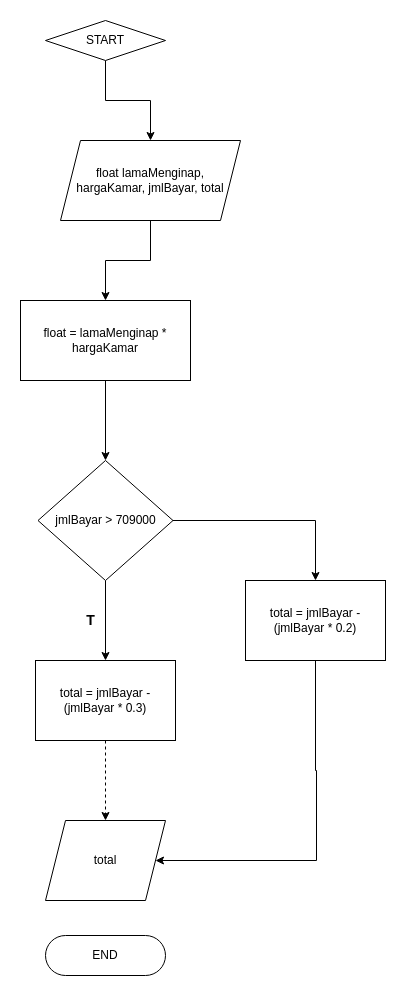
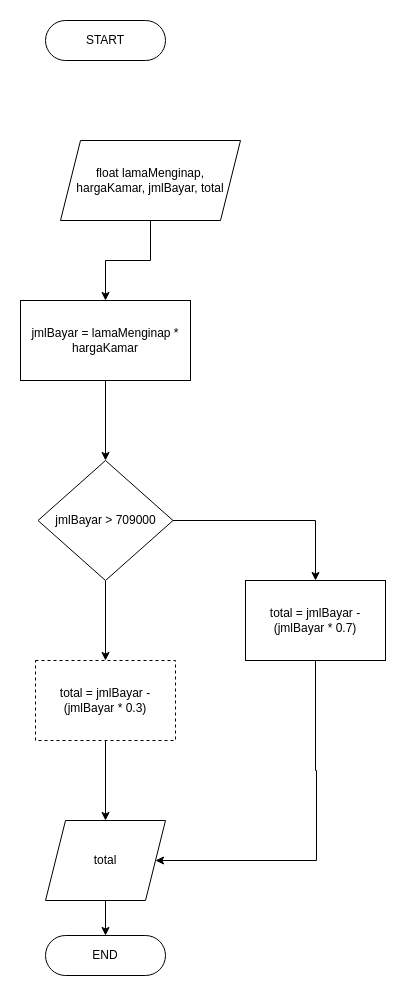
  <mxCell id="0" />
  <mxCell id="1" parent="0" />
- <mxCell id="2" style="edgeStyle=orthogonalEdgeStyle;rounded=0;orthogonalLoop=1;jettySize=auto;html=1;exitX=0.5;exitY=1;exitDx=0;exitDy=0;entryX=0.5;entryY=0;entryDx=0;entryDy=0;" edge="1" parent="1" source="3" target="6"><mxGeometry relative="1" as="geometry" /></mxCell>
- <mxCell id="3" value="START" style="rhombus;whiteSpace=wrap;html=1;arcSize=50;" vertex="1" parent="1"><mxGeometry x="45" y="20" width="120" height="40" as="geometry" /></mxCell>
+ <mxCell id="3" value="START" style="rounded=1;whiteSpace=wrap;html=1;arcSize=50;" vertex="1" parent="1"><mxGeometry x="45" y="20" width="120" height="40" as="geometry" /></mxCell>
  <mxCell id="4" value="END" style="rounded=1;whiteSpace=wrap;html=1;arcSize=50;" vertex="1" parent="1"><mxGeometry x="45" y="935" width="120" height="40" as="geometry" /></mxCell>
  <mxCell id="5" style="edgeStyle=orthogonalEdgeStyle;rounded=0;orthogonalLoop=1;jettySize=auto;html=1;exitX=0.5;exitY=1;exitDx=0;exitDy=0;entryX=0.5;entryY=0;entryDx=0;entryDy=0;" edge="1" parent="1" source="6" target="8"><mxGeometry relative="1" as="geometry" /></mxCell>
  <mxCell id="6" value="float&amp;nbsp;lamaMenginap, hargaKamar, jmlBayar, total" style="shape=parallelogram;perimeter=parallelogramPerimeter;whiteSpace=wrap;html=1;fixedSize=1;" vertex="1" parent="1"><mxGeometry x="60" y="140" width="180" height="80" as="geometry" /></mxCell>
  <mxCell id="7" style="edgeStyle=orthogonalEdgeStyle;rounded=0;orthogonalLoop=1;jettySize=auto;html=1;exitX=0.5;exitY=1;exitDx=0;exitDy=0;entryX=0.5;entryY=0;entryDx=0;entryDy=0;" edge="1" parent="1" source="8" target="11"><mxGeometry relative="1" as="geometry" /></mxCell>
- <mxCell id="8" value="float = lamaMenginap * hargaKamar" style="rounded=0;whiteSpace=wrap;html=1;" vertex="1" parent="1"><mxGeometry x="20" y="300" width="170" height="80" as="geometry" /></mxCell>
+ <mxCell id="8" value="jmlBayar = lamaMenginap * hargaKamar" style="rounded=0;whiteSpace=wrap;html=1;" vertex="1" parent="1"><mxGeometry x="20" y="300" width="170" height="80" as="geometry" /></mxCell>
  <mxCell id="9" style="edgeStyle=orthogonalEdgeStyle;rounded=0;orthogonalLoop=1;jettySize=auto;html=1;exitX=0.5;exitY=1;exitDx=0;exitDy=0;entryX=0.5;entryY=0;entryDx=0;entryDy=0;" edge="1" parent="1" source="11" target="13"><mxGeometry relative="1" as="geometry" /></mxCell>
  <mxCell id="10" style="edgeStyle=orthogonalEdgeStyle;rounded=0;orthogonalLoop=1;jettySize=auto;html=1;exitX=1;exitY=0.5;exitDx=0;exitDy=0;entryX=0.5;entryY=0;entryDx=0;entryDy=0;" edge="1" parent="1" source="11" target="15"><mxGeometry relative="1" as="geometry"><mxPoint x="315" y="520.235" as="targetPoint" /></mxGeometry></mxCell>
  <mxCell id="11" value="jmlBayar &amp;gt; 709000" style="rhombus;whiteSpace=wrap;html=1;" vertex="1" parent="1"><mxGeometry x="37.5" y="460" width="135" height="120" as="geometry" /></mxCell>
- <mxCell id="12" style="edgeStyle=orthogonalEdgeStyle;rounded=0;orthogonalLoop=1;jettySize=auto;html=1;exitX=0.5;exitY=1;exitDx=0;exitDy=0;entryX=0.5;entryY=0;entryDx=0;entryDy=0;dashed=1;" edge="1" parent="1" source="13" target="17"><mxGeometry relative="1" as="geometry" /></mxCell>
- <mxCell id="13" value="total = jmlBayar - (jmlBayar * 0.3)" style="rounded=0;whiteSpace=wrap;html=1;" vertex="1" parent="1"><mxGeometry x="35" y="660" width="140" height="80" as="geometry" /></mxCell>
+ <mxCell id="12" style="edgeStyle=orthogonalEdgeStyle;rounded=0;orthogonalLoop=1;jettySize=auto;html=1;exitX=0.5;exitY=1;exitDx=0;exitDy=0;entryX=0.5;entryY=0;entryDx=0;entryDy=0;" edge="1" parent="1" source="13" target="17"><mxGeometry relative="1" as="geometry" /></mxCell>
+ <mxCell id="13" value="total = jmlBayar - (jmlBayar * 0.3)" style="rounded=0;whiteSpace=wrap;html=1;dashed=1;" vertex="1" parent="1"><mxGeometry x="35" y="660" width="140" height="80" as="geometry" /></mxCell>
  <mxCell id="14" style="edgeStyle=orthogonalEdgeStyle;rounded=0;orthogonalLoop=1;jettySize=auto;html=1;exitX=0.5;exitY=1;exitDx=0;exitDy=0;entryX=1;entryY=0.5;entryDx=0;entryDy=0;" edge="1" parent="1" source="15" target="17"><mxGeometry relative="1" as="geometry"><mxPoint x="315" y="880" as="targetPoint" /><Array as="points"><mxPoint x="315" y="770" /><mxPoint x="316" y="860" /></Array></mxGeometry></mxCell>
- <mxCell id="15" value="total = jmlBayar - (jmlBayar * 0.2)" style="rounded=0;whiteSpace=wrap;html=1;" vertex="1" parent="1"><mxGeometry x="245" y="580" width="140" height="80" as="geometry" /></mxCell>
+ <mxCell id="15" value="total = jmlBayar - (jmlBayar * 0.7)" style="rounded=0;whiteSpace=wrap;html=1;" vertex="1" parent="1"><mxGeometry x="245" y="580" width="140" height="80" as="geometry" /></mxCell>
+ <mxCell id="16" style="edgeStyle=orthogonalEdgeStyle;rounded=0;orthogonalLoop=1;jettySize=auto;html=1;exitX=0.5;exitY=1;exitDx=0;exitDy=0;entryX=0.5;entryY=0;entryDx=0;entryDy=0;" edge="1" parent="1" source="17" target="4"><mxGeometry relative="1" as="geometry" /></mxCell>
  <mxCell id="17" value="total" style="shape=parallelogram;perimeter=parallelogramPerimeter;whiteSpace=wrap;html=1;fixedSize=1;" vertex="1" parent="1"><mxGeometry x="45" y="820" width="120" height="80" as="geometry" /></mxCell>
- <mxCell id="18" value="&lt;font style=&quot;font-size: 14px;&quot;&gt;&lt;b&gt;T&lt;/b&gt;&lt;/font&gt;" style="text;html=1;align=center;verticalAlign=middle;resizable=0;points=[];autosize=1;strokeColor=none;fillColor=none;" vertex="1" parent="1"><mxGeometry x="75" y="605" width="30" height="30" as="geometry" /></mxCell>
